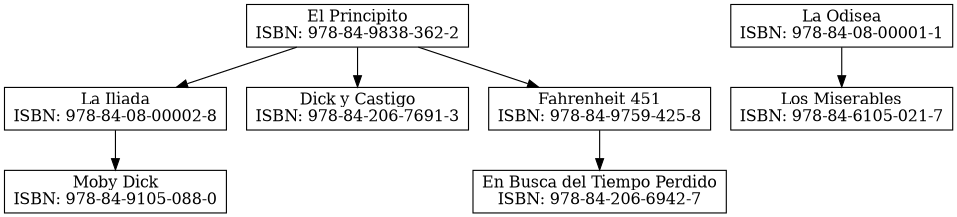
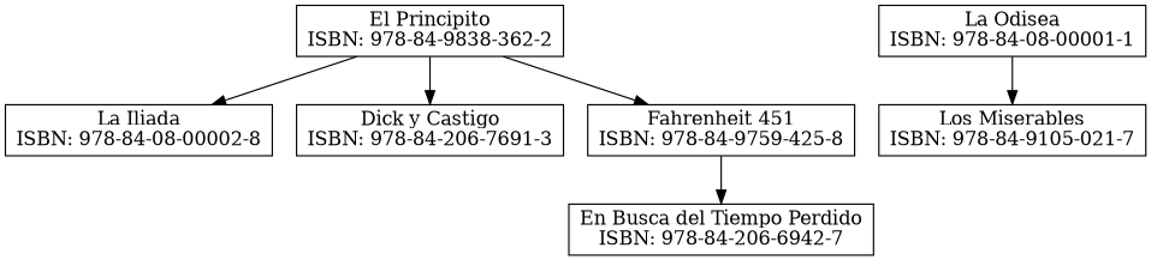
  digraph {
    node [shape=box]
    n1 [label="La Iliada\nISBN: 978-84-08-00002-8"]
-   n2 [label="Moby Dick\nISBN: 978-84-9105-088-0"]
    n3 [label="El Principito\nISBN: 978-84-9838-362-2"]
    n4 [label="Dick y Castigo\nISBN: 978-84-206-7691-3"]
    n5 [label="Fahrenheit 451\nISBN: 978-84-9759-425-8"]
    n6 [label="En Busca del Tiempo Perdido\nISBN: 978-84-206-6942-7"]
    n7 [label="La Odisea\nISBN: 978-84-08-00001-1"]
-   n8 [label="Los Miserables\nISBN: 978-84-6105-021-7"]
-   n1 -> n2
+   n8 [label="Los Miserables\nISBN: 978-84-9105-021-7"]
    n3 -> n1
    n3 -> n4
    n3 -> n5
    n5 -> n6
    n7 -> n8
  }
